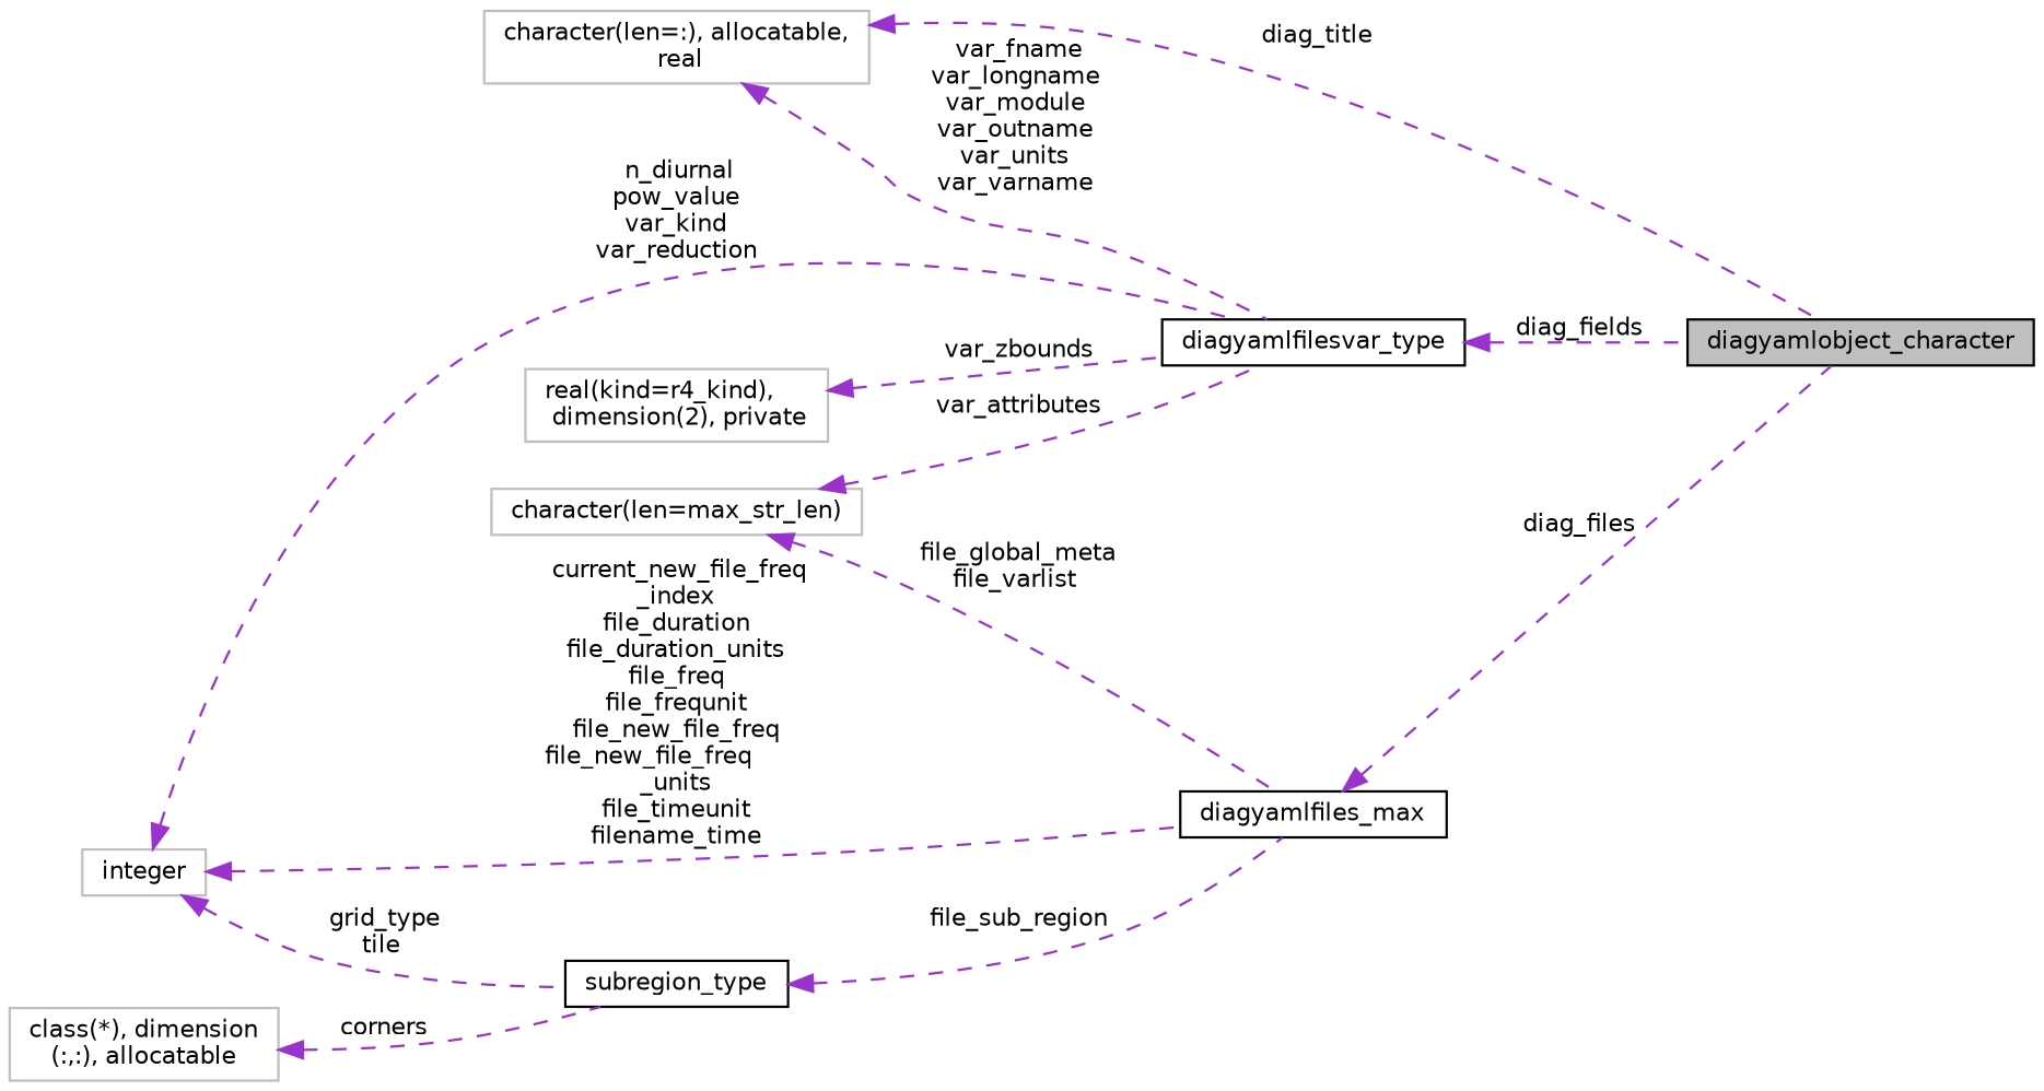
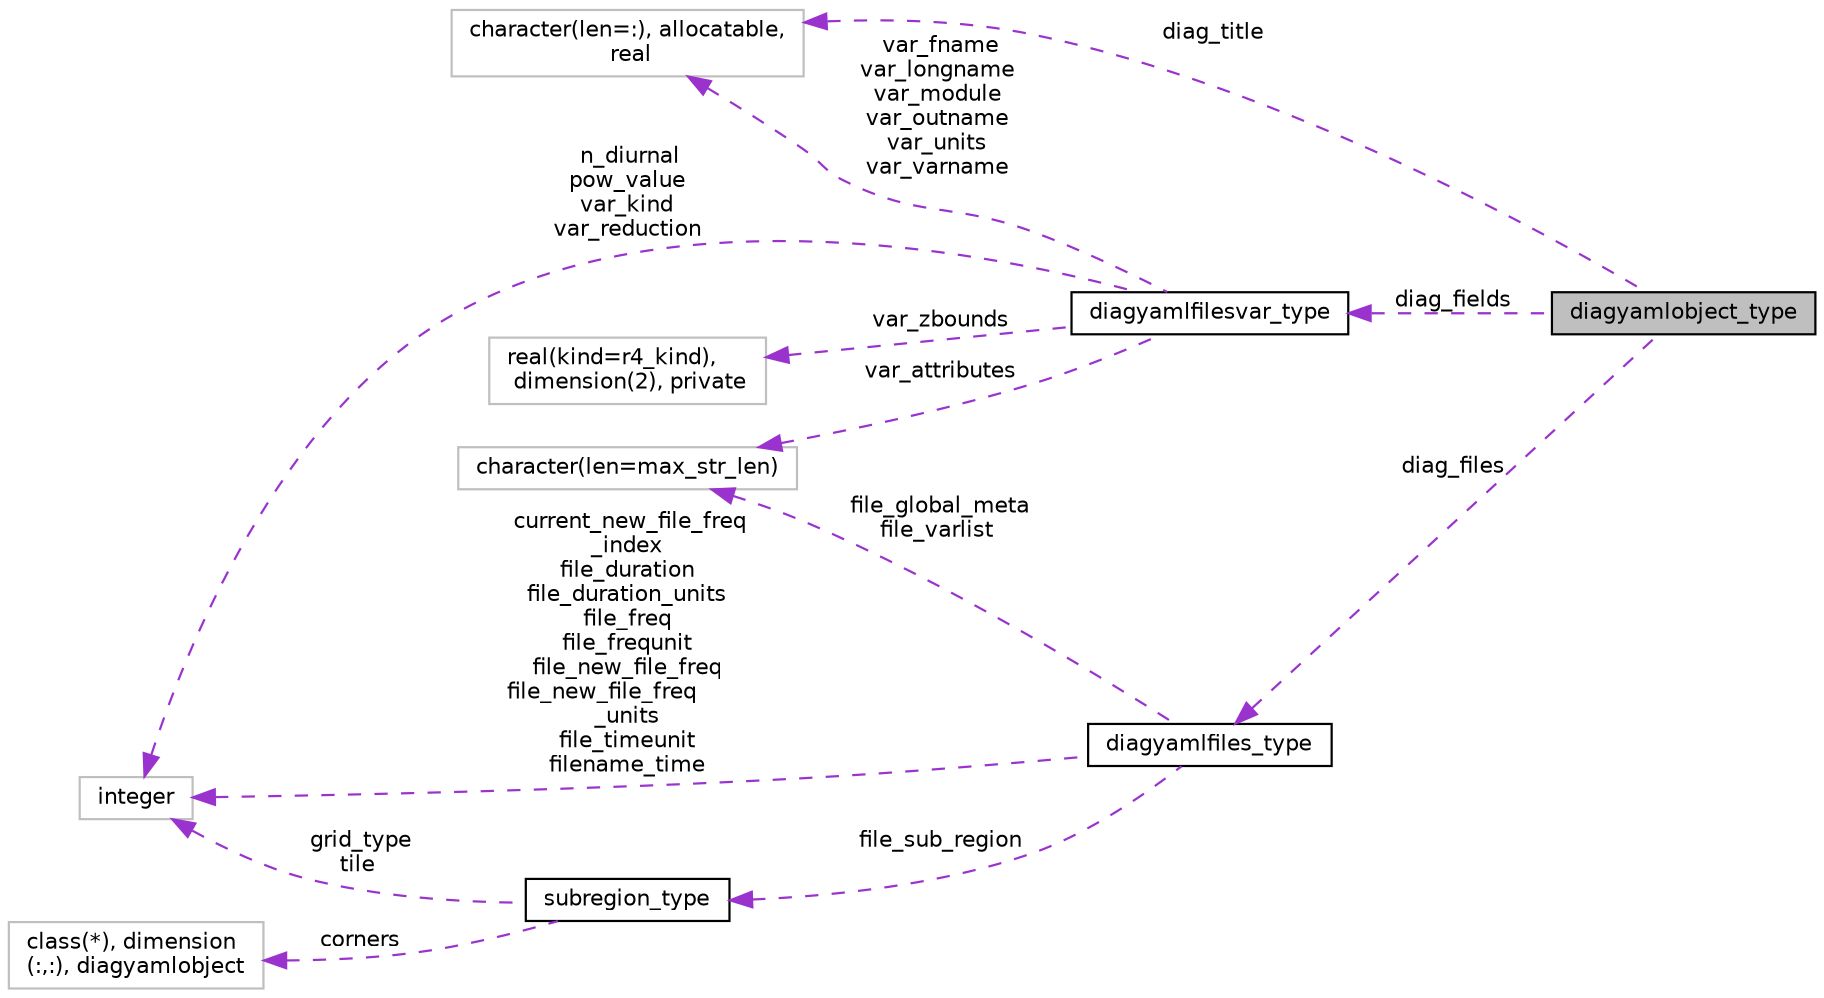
  digraph {
    rankdir=LR
    node [color=grey75 fillcolor=white fontname=Helvetica fontsize=10 shape=record style=filled]
    edge [color=darkorchid3 dir=back fontname=Helvetica fontsize=10 labelfontname=Helvetica labelfontsize=10 style=dashed]
-   n1 [color=black fillcolor=grey75 fontcolor=black height=0.2 label=diagyamlobject_character width=0.4]
+   n1 [color=black fillcolor=grey75 fontcolor=black height=0.2 label=diagyamlobject_type width=0.4]
    n2 [height=0.2 label="character(len=:), allocatable,\l real" width=0.4]
    n3 [color=black height=0.2 label=diagyamlfilesvar_type width=0.4]
    n4 [height=0.2 label="character(len=max_str_len)" width=0.4]
-   n5 [color=black height=0.2 label=diagyamlfiles_max width=0.4]
+   n5 [color=black height=0.2 label=diagyamlfiles_type width=0.4]
    n6 [height=0.2 label="real(kind=r4_kind),\l dimension(2), private" width=0.4]
    n7 [height=0.2 label=integer width=0.4]
    n8 [color=black height=0.2 label=subregion_type width=0.4]
-   n9 [height=0.2 label="class(*), dimension\l(:,:), allocatable" width=0.4]
+   n9 [height=0.2 label="class(*), dimension\l(:,:), diagyamlobject" width=0.4]
    n2 -> n1 [label=" diag_title"]
    n2 -> n3 [label=" var_fname\nvar_longname\nvar_module\nvar_outname\nvar_units\nvar_varname"]
    n3 -> n1 [label=" diag_fields"]
    n4 -> n3 [label=" var_attributes"]
    n4 -> n5 [label=" file_global_meta\nfile_varlist"]
    n5 -> n1 [label=" diag_files"]
    n6 -> n3 [label=" var_zbounds"]
    n7 -> n3 [label=" n_diurnal\npow_value\nvar_kind\nvar_reduction"]
    n7 -> n5 [label=" current_new_file_freq\l_index\nfile_duration\nfile_duration_units\nfile_freq\nfile_frequnit\nfile_new_file_freq\nfile_new_file_freq\l_units\nfile_timeunit\nfilename_time"]
    n7 -> n8 [label=" grid_type\ntile"]
    n8 -> n5 [label=" file_sub_region"]
    n9 -> n8 [label=" corners"]
  }
